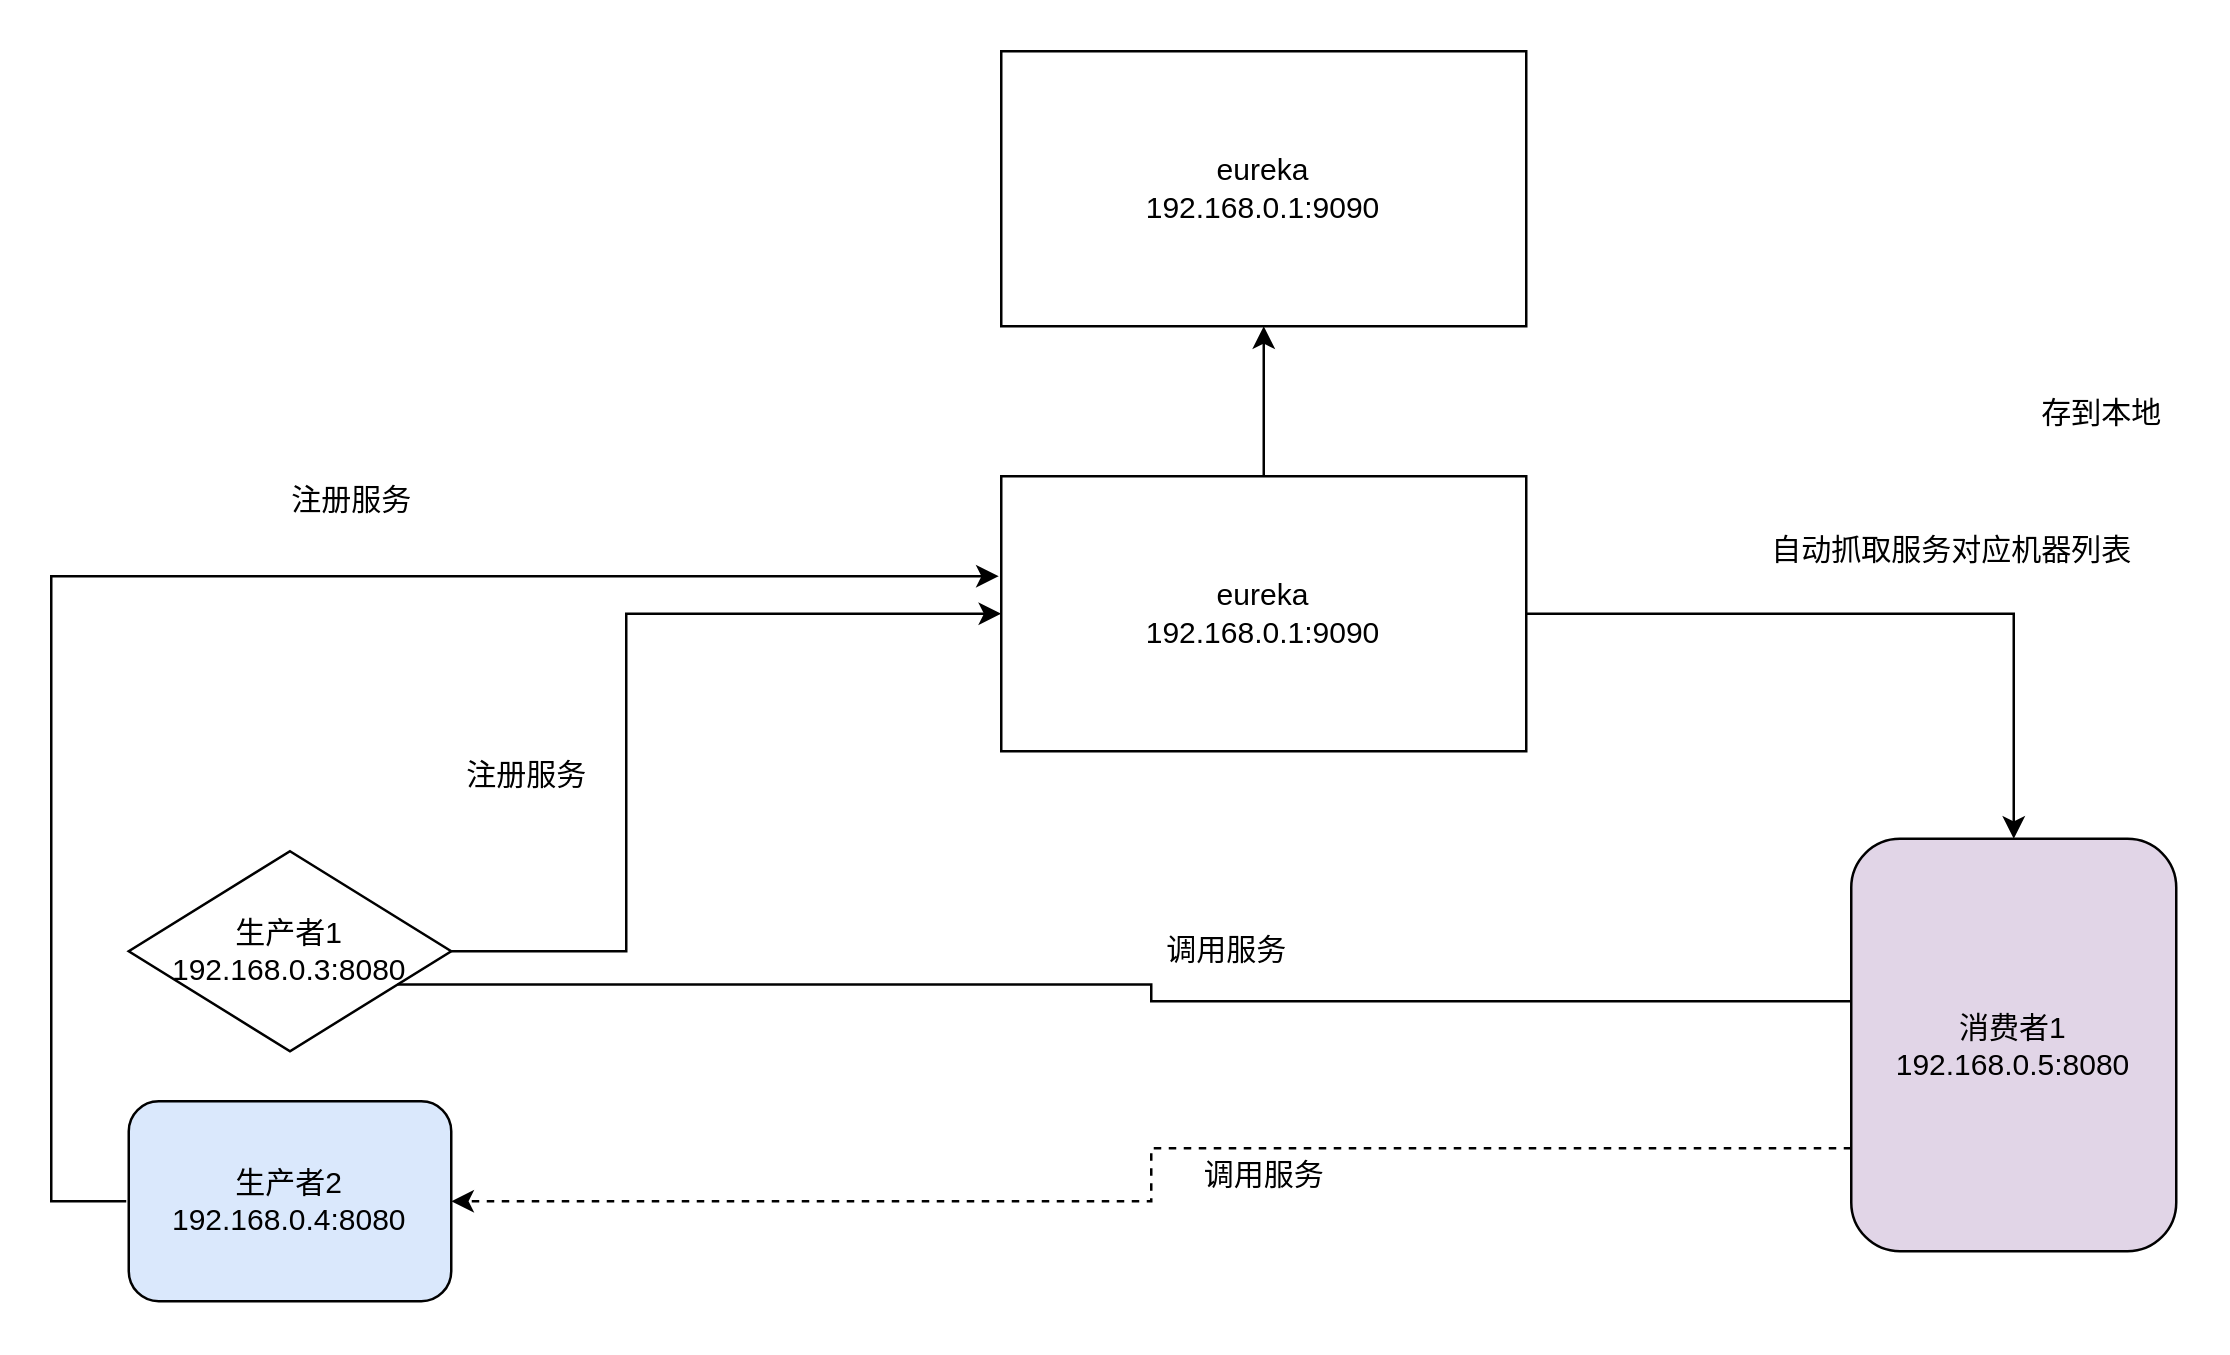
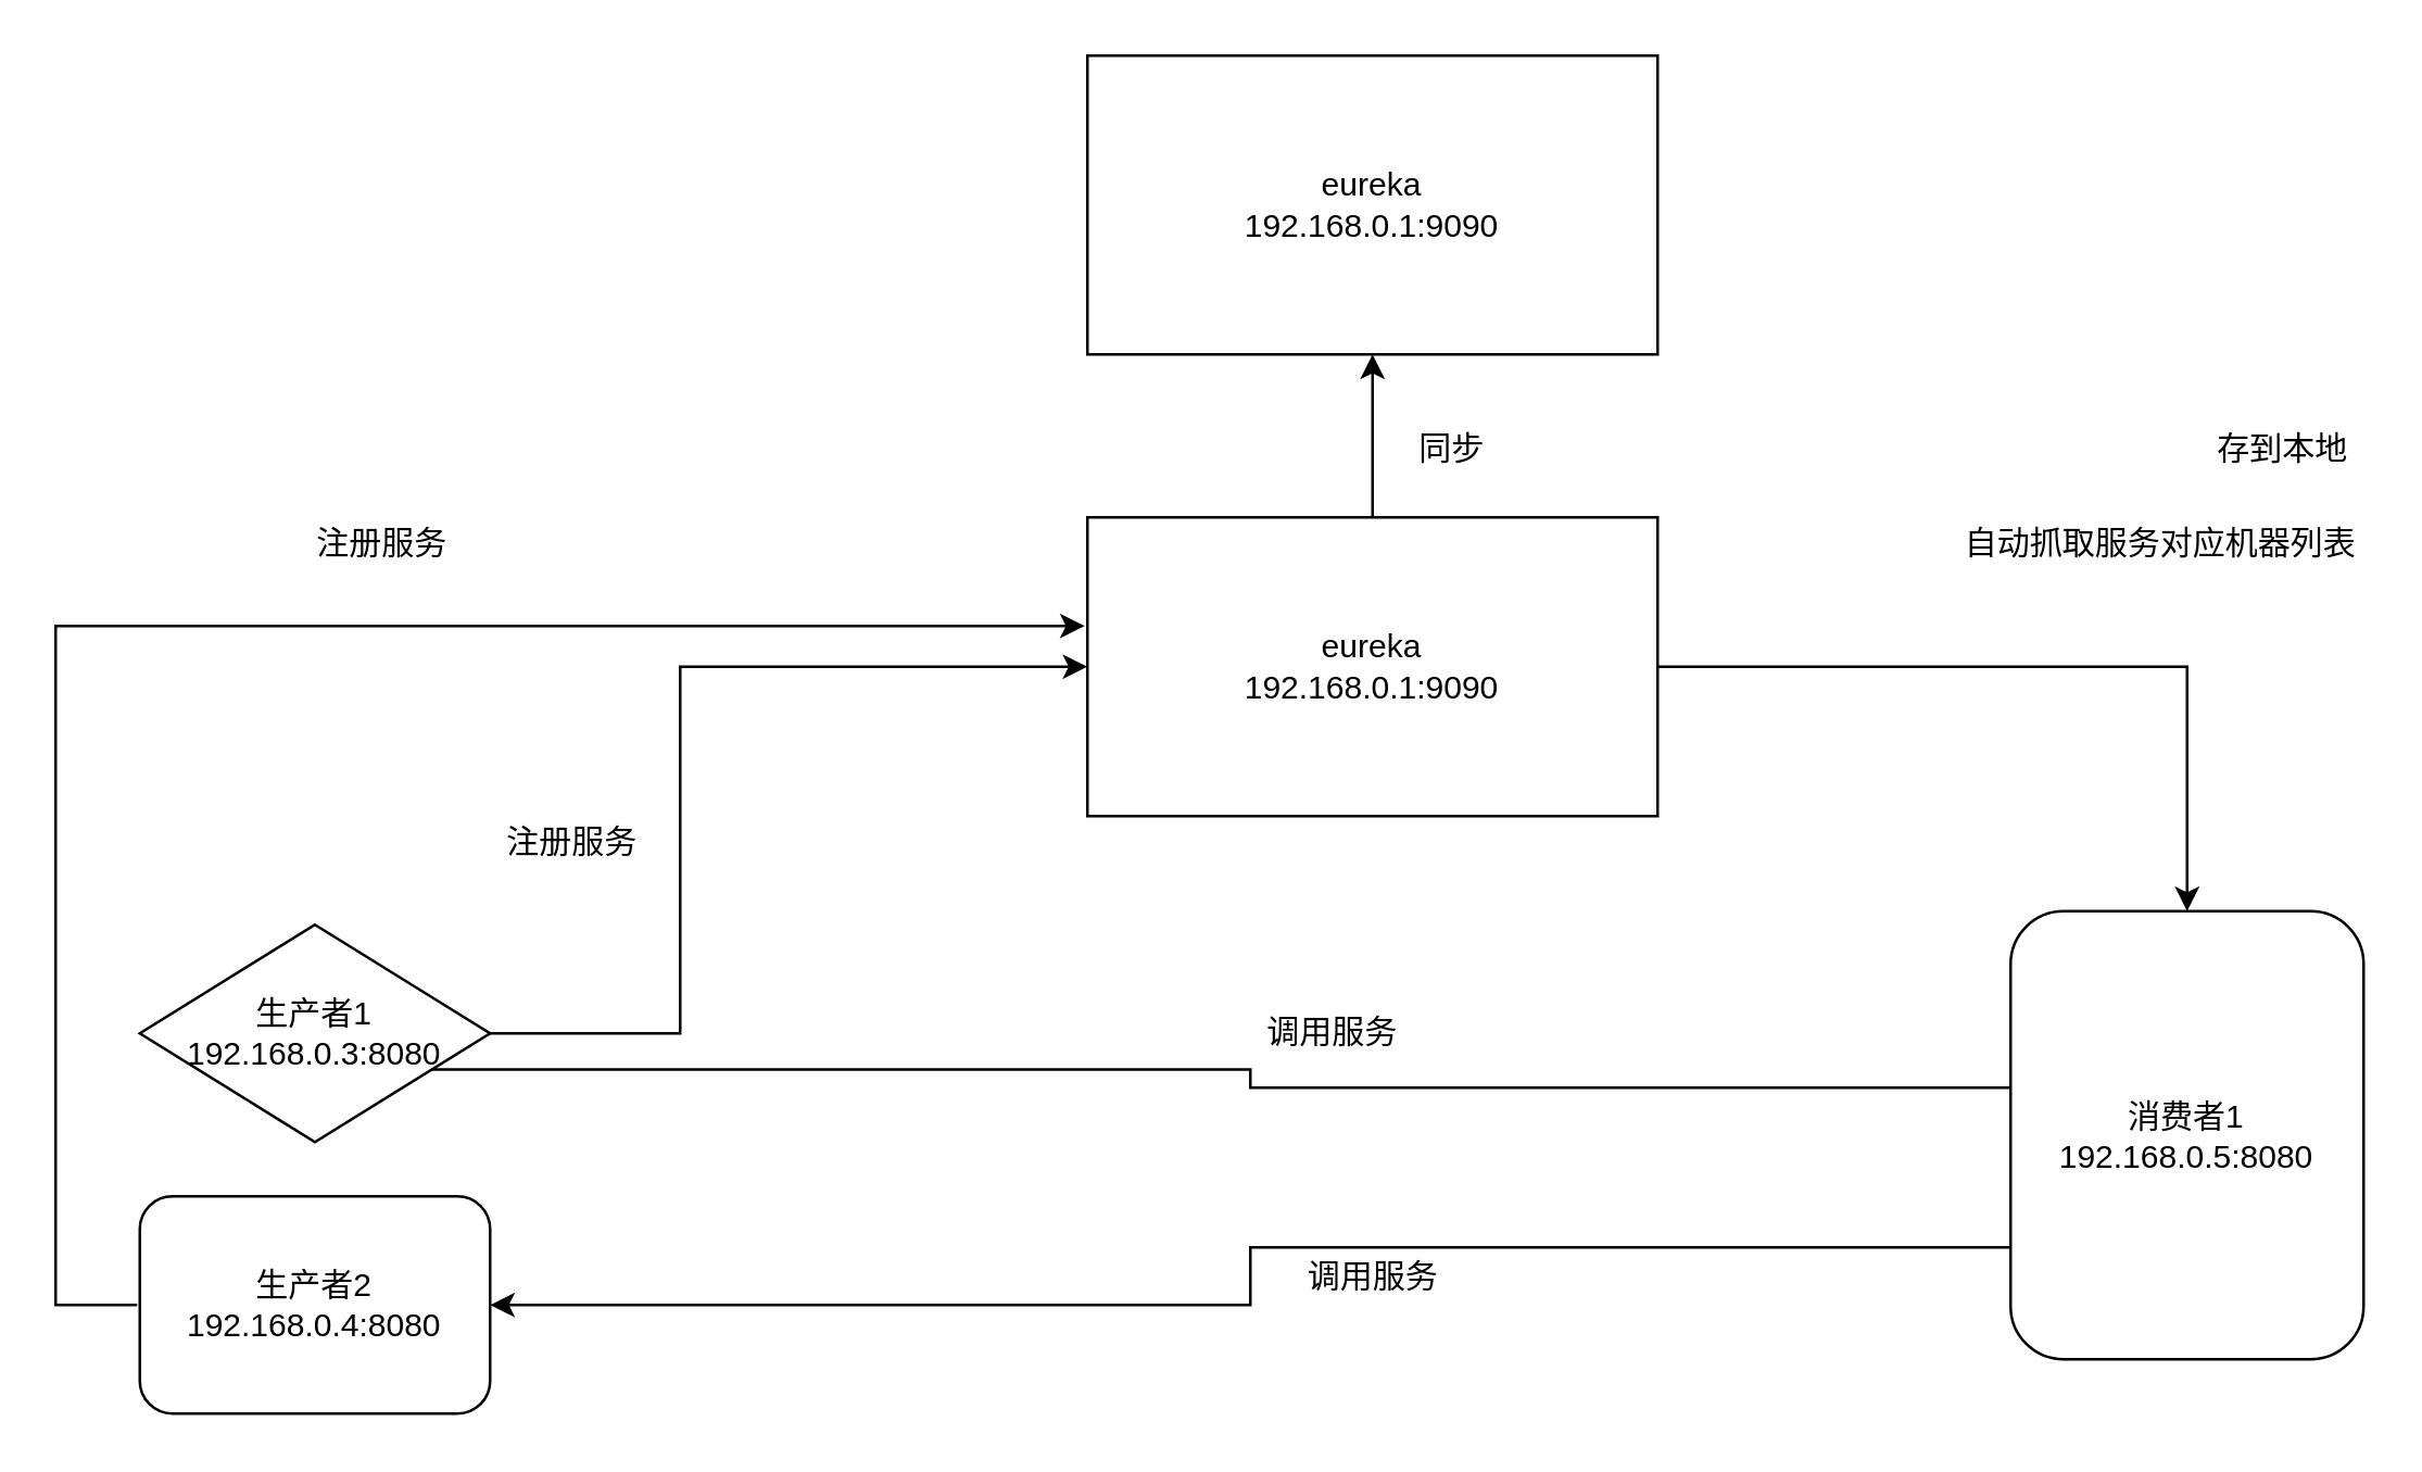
  <mxCell id="0" />
  <mxCell id="1" parent="0" />
  <mxCell id="2" style="edgeStyle=orthogonalEdgeStyle;rounded=0;orthogonalLoop=1;jettySize=auto;html=1;exitX=1;exitY=0.5;exitDx=0;exitDy=0;entryX=0.5;entryY=0;entryDx=0;entryDy=0;" edge="1" parent="1" source="4" target="13"><mxGeometry relative="1" as="geometry" /></mxCell>
  <mxCell id="3" style="edgeStyle=orthogonalEdgeStyle;rounded=0;orthogonalLoop=1;jettySize=auto;html=1;exitX=0.5;exitY=0;exitDx=0;exitDy=0;entryX=0.5;entryY=1;entryDx=0;entryDy=0;" edge="1" parent="1" source="4" target="18"><mxGeometry relative="1" as="geometry" /></mxCell>
  <mxCell id="4" value="eureka&lt;br&gt;192.168.0.1:9090" style="rounded=0;whiteSpace=wrap;html=1;" vertex="1" parent="1"><mxGeometry x="400" y="190" width="210" height="110" as="geometry" /></mxCell>
  <mxCell id="5" style="edgeStyle=orthogonalEdgeStyle;rounded=0;orthogonalLoop=1;jettySize=auto;html=1;entryX=0;entryY=0.5;entryDx=0;entryDy=0;" edge="1" parent="1" source="6" target="4"><mxGeometry relative="1" as="geometry"><Array as="points"><mxPoint x="250" y="380" /><mxPoint x="250" y="245" /></Array></mxGeometry></mxCell>
  <mxCell id="6" value="生产者1&lt;br&gt;192.168.0.3:8080&lt;br&gt;" style="rhombus;whiteSpace=wrap;html=1;" vertex="1" parent="1"><mxGeometry x="51" y="340" width="129" height="80" as="geometry" /></mxCell>
  <mxCell id="7" value="注册服务" style="text;html=1;align=center;verticalAlign=middle;resizable=0;points=[];autosize=1;" vertex="1" parent="1"><mxGeometry x="110" y="190" width="60" height="20" as="geometry" /></mxCell>
  <mxCell id="8" style="edgeStyle=orthogonalEdgeStyle;rounded=0;orthogonalLoop=1;jettySize=auto;html=1;" edge="1" parent="1"><mxGeometry relative="1" as="geometry"><mxPoint x="50" y="480" as="sourcePoint" /><mxPoint x="399" y="230" as="targetPoint" /><Array as="points"><mxPoint x="20" y="480" /><mxPoint x="20" y="230" /><mxPoint x="399" y="230" /></Array></mxGeometry></mxCell>
- <mxCell id="9" value="生产者2&lt;br&gt;192.168.0.4:8080" style="rounded=1;whiteSpace=wrap;html=1;fillColor=#dae8fc;" vertex="1" parent="1"><mxGeometry x="51" y="440" width="129" height="80" as="geometry" /></mxCell>
+ <mxCell id="9" value="生产者2&lt;br&gt;192.168.0.4:8080" style="rounded=1;whiteSpace=wrap;html=1;" vertex="1" parent="1"><mxGeometry x="51" y="440" width="129" height="80" as="geometry" /></mxCell>
  <mxCell id="10" value="注册服务" style="text;html=1;align=center;verticalAlign=middle;resizable=0;points=[];autosize=1;" vertex="1" parent="1"><mxGeometry x="180" y="300" width="60" height="20" as="geometry" /></mxCell>
  <mxCell id="11" style="edgeStyle=orthogonalEdgeStyle;rounded=0;orthogonalLoop=1;jettySize=auto;html=1;entryX=1;entryY=0.75;entryDx=0;entryDy=0;exitX=0.008;exitY=0.394;exitDx=0;exitDy=0;exitPerimeter=0;endArrow=none;" edge="1" parent="1" source="13" target="6"><mxGeometry relative="1" as="geometry" /></mxCell>
- <mxCell id="12" style="edgeStyle=orthogonalEdgeStyle;rounded=0;orthogonalLoop=1;jettySize=auto;html=1;exitX=0;exitY=0.75;exitDx=0;exitDy=0;entryX=1;entryY=0.5;entryDx=0;entryDy=0;dashed=1;" edge="1" parent="1" source="13" target="9"><mxGeometry relative="1" as="geometry" /></mxCell>
- <mxCell id="13" value="消费者1&lt;br&gt;192.168.0.5:8080" style="rounded=1;whiteSpace=wrap;html=1;fillColor=#e1d5e7;" vertex="1" parent="1"><mxGeometry x="740" y="335" width="130" height="165" as="geometry" /></mxCell>
- <mxCell id="14" value="自动抓取服务对应机器列表" style="text;html=1;align=center;verticalAlign=middle;resizable=0;points=[];autosize=1;" vertex="1" parent="1"><mxGeometry x="700" y="210" width="160" height="20" as="geometry" /></mxCell>
+ <mxCell id="12" style="edgeStyle=orthogonalEdgeStyle;rounded=0;orthogonalLoop=1;jettySize=auto;html=1;exitX=0;exitY=0.75;exitDx=0;exitDy=0;entryX=1;entryY=0.5;entryDx=0;entryDy=0;" edge="1" parent="1" source="13" target="9"><mxGeometry relative="1" as="geometry" /></mxCell>
+ <mxCell id="13" value="消费者1&lt;br&gt;192.168.0.5:8080" style="rounded=1;whiteSpace=wrap;html=1;" vertex="1" parent="1"><mxGeometry x="740" y="335" width="130" height="165" as="geometry" /></mxCell>
+ <mxCell id="14" value="自动抓取服务对应机器列表" style="text;html=1;align=center;verticalAlign=middle;resizable=0;points=[];autosize=1;" vertex="1" parent="1"><mxGeometry x="715" y="190" width="160" height="20" as="geometry" /></mxCell>
  <mxCell id="15" value="调用服务" style="text;html=1;align=center;verticalAlign=middle;resizable=0;points=[];autosize=1;" vertex="1" parent="1"><mxGeometry x="460" y="370" width="60" height="20" as="geometry" /></mxCell>
  <mxCell id="16" value="存到本地" style="text;html=1;align=center;verticalAlign=middle;resizable=0;points=[];autosize=1;" vertex="1" parent="1"><mxGeometry x="810" y="155" width="60" height="20" as="geometry" /></mxCell>
  <mxCell id="17" value="调用服务" style="text;html=1;align=center;verticalAlign=middle;resizable=0;points=[];autosize=1;" vertex="1" parent="1"><mxGeometry x="475" y="460" width="60" height="20" as="geometry" /></mxCell>
  <mxCell id="18" value="eureka&lt;br&gt;192.168.0.1:9090" style="rounded=0;whiteSpace=wrap;html=1;" vertex="1" parent="1"><mxGeometry x="400" y="20" width="210" height="110" as="geometry" /></mxCell>
+ <mxCell id="19" value="同步" style="text;html=1;align=center;verticalAlign=middle;resizable=0;points=[];autosize=1;" vertex="1" parent="1"><mxGeometry x="514" y="155" width="40" height="20" as="geometry" /></mxCell>
